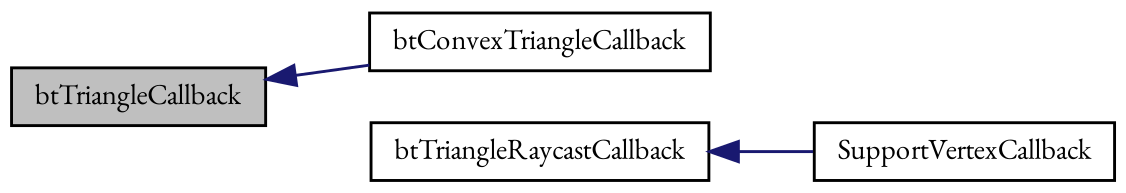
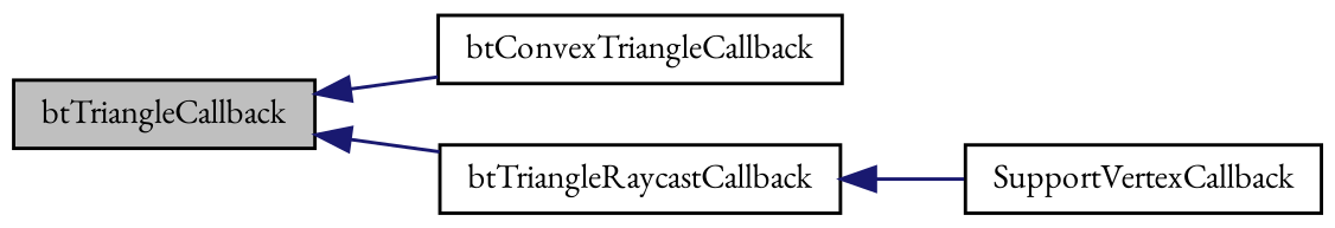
  digraph {
    fontname="EB Garamond"
    rankdir=LR
    node [color=black fillcolor=white fontname="EB Garamond" fontsize=10 shape=record style=filled]
    edge [color=midnightblue dir=back fontname="EB Garamond" fontsize=10 labelfontname=Helvetica labelfontsize=10 style=solid]
    n1 [fillcolor=grey75 fontcolor=black height=0.2 label=btTriangleCallback width=0.4]
    n2 [height=0.2 label=btConvexTriangleCallback width=0.4]
    n3 [height=0.2 label=btTriangleRaycastCallback width=0.4]
    n4 [height=0.2 label=SupportVertexCallback width=0.4]
    n1 -> n2
+   n1 -> n3
    n3 -> n4
  }
